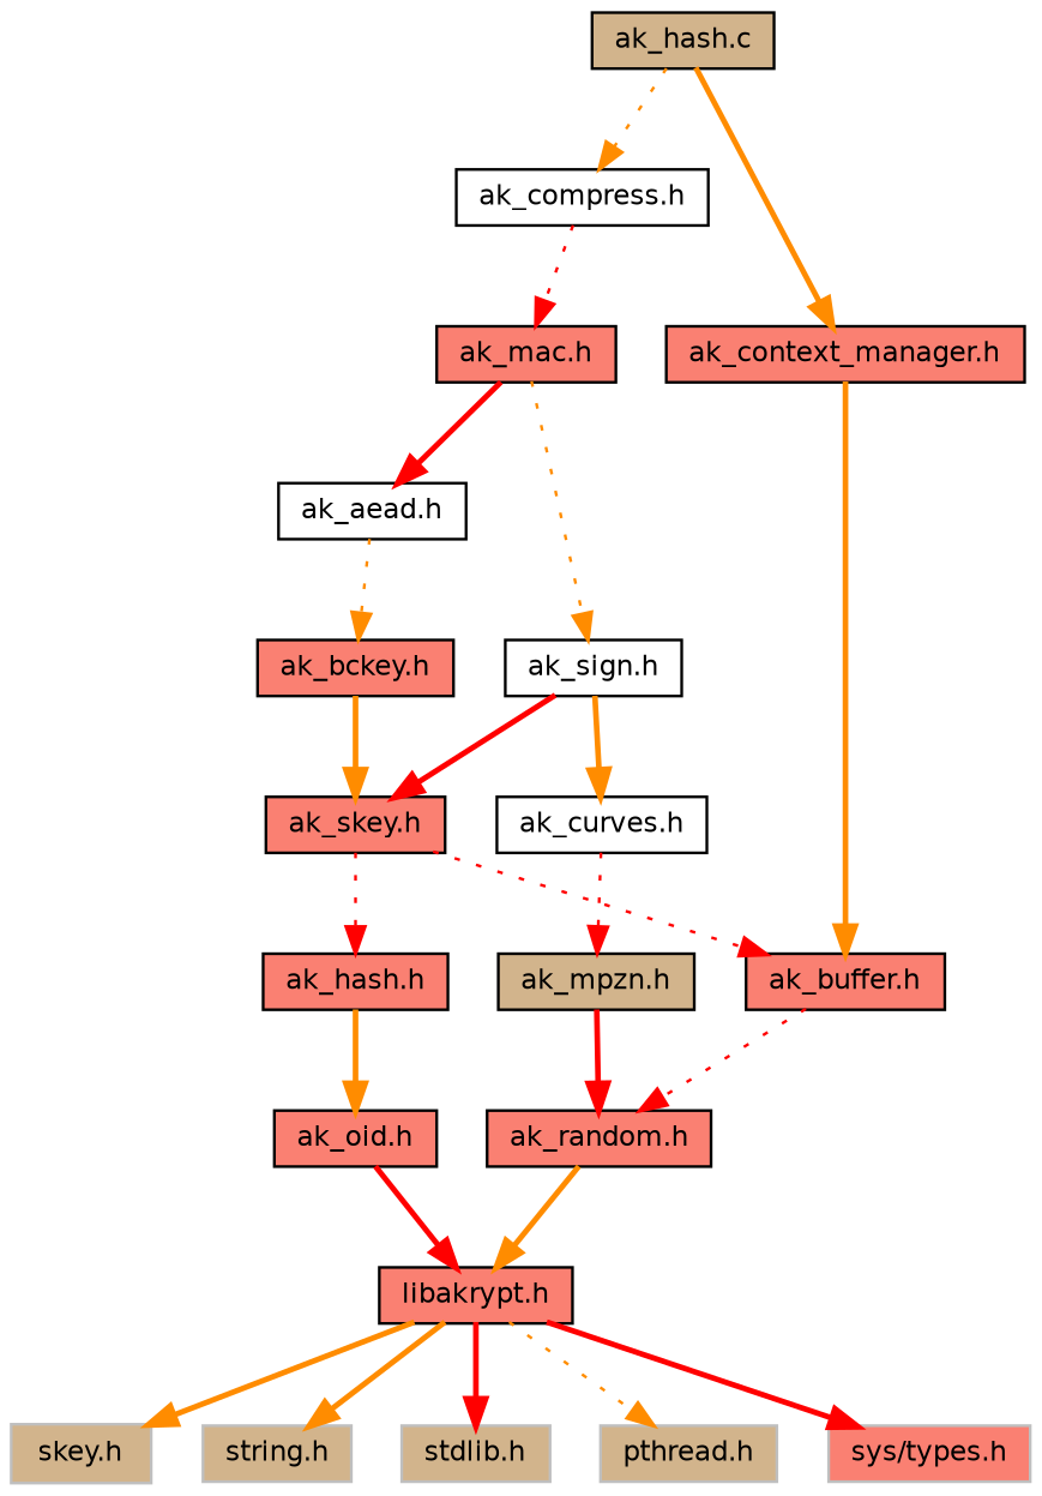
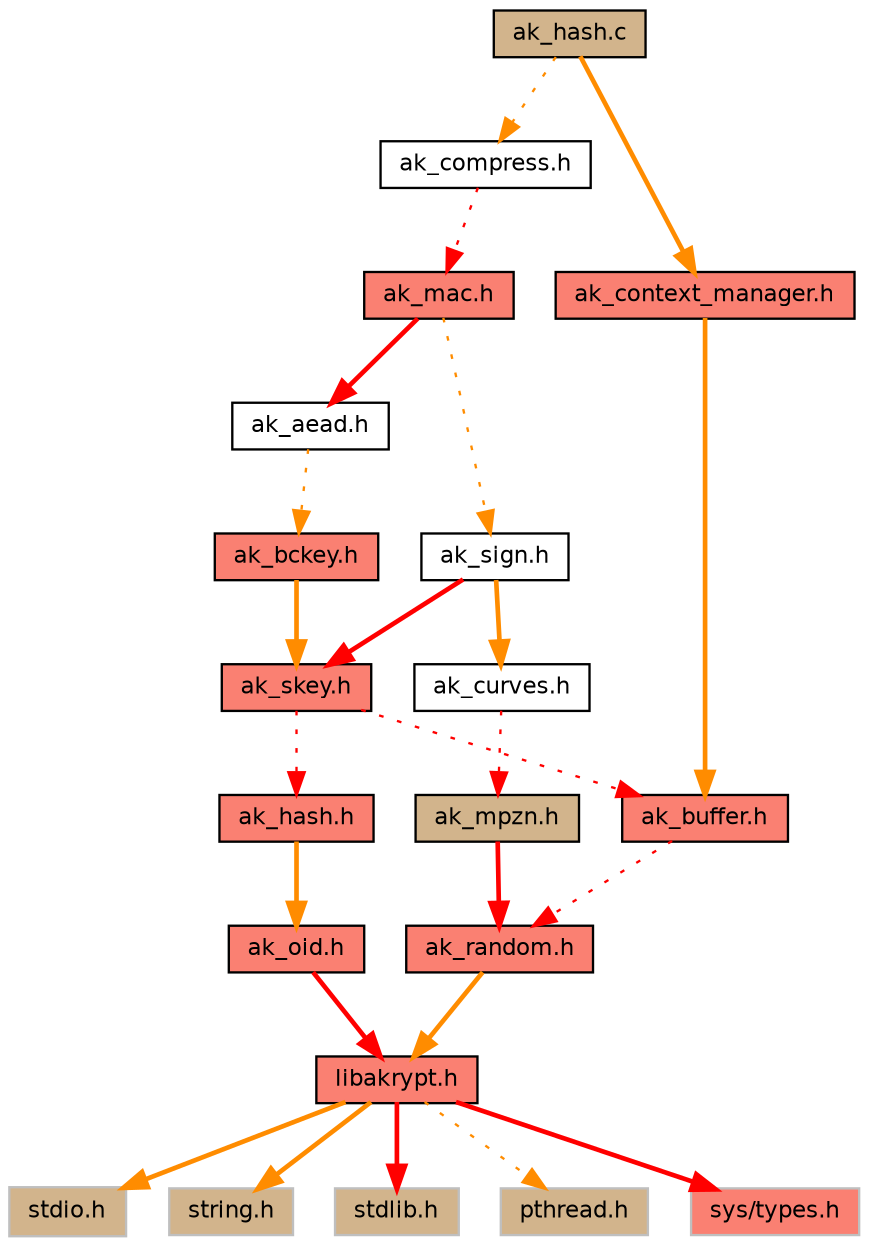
  digraph {
    node [color=black fillcolor=salmon fontname=Helvetica fontsize=10 shape=record style=filled]
    edge [color=darkorange fontname=Helvetica fontsize=10 labelfontname=Helvetica labelfontsize=10 style=bold]
    n1 [fillcolor=tan fontcolor=black height=0.2 label="ak_hash.c" width=0.4]
    n2 [fillcolor=white height=0.2 label="ak_compress.h" width=0.4]
    n3 [height=0.2 label="ak_context_manager.h" width=0.4]
    n4 [height=0.2 label="ak_mac.h" width=0.4]
    n5 [height=0.2 label="ak_buffer.h" width=0.4]
    n6 [fillcolor=white height=0.2 label="ak_sign.h" width=0.4]
    n7 [fillcolor=white height=0.2 label="ak_aead.h" width=0.4]
    n8 [height=0.2 label="ak_skey.h" width=0.4]
    n9 [fillcolor=white height=0.2 label="ak_curves.h" width=0.4]
    n10 [height=0.2 label="ak_bckey.h" width=0.4]
    n11 [height=0.2 label="ak_hash.h" width=0.4]
    n12 [fillcolor=tan height=0.2 label="ak_mpzn.h" width=0.4]
    n13 [height=0.2 label="ak_oid.h" width=0.4]
    n14 [height=0.2 label="ak_random.h" width=0.4]
    n15 [height=0.2 label="libakrypt.h" width=0.4]
-   n16 [color=grey75 fillcolor=tan height=0.2 label="skey.h" width=0.4]
+   n16 [color=grey75 fillcolor=tan height=0.2 label="stdio.h" width=0.4]
    n17 [color=grey75 fillcolor=tan height=0.2 label="string.h" width=0.4]
    n18 [color=grey75 fillcolor=tan height=0.2 label="stdlib.h" width=0.4]
    n19 [color=grey75 fillcolor=tan height=0.2 label="pthread.h" width=0.4]
    n20 [color=grey75 height=0.2 label="sys/types.h" width=0.4]
    n1 -> n2 [style=dotted]
    n1 -> n3
    n2 -> n4 [color=red style=dotted]
    n3 -> n5
    n4 -> n6 [style=dotted]
    n4 -> n7 [color=red]
    n5 -> n14 [color=red style=dotted]
    n6 -> n8 [color=red]
    n6 -> n9
    n7 -> n10 [style=dotted]
    n8 -> n5 [color=red style=dotted]
    n8 -> n11 [color=red style=dotted]
    n9 -> n12 [color=red style=dotted]
    n10 -> n8
    n11 -> n13
    n12 -> n14 [color=red]
    n13 -> n15 [color=red]
    n14 -> n15
    n15 -> n16
    n15 -> n17
    n15 -> n18 [color=red]
    n15 -> n19 [style=dotted]
    n15 -> n20 [color=red]
  }
